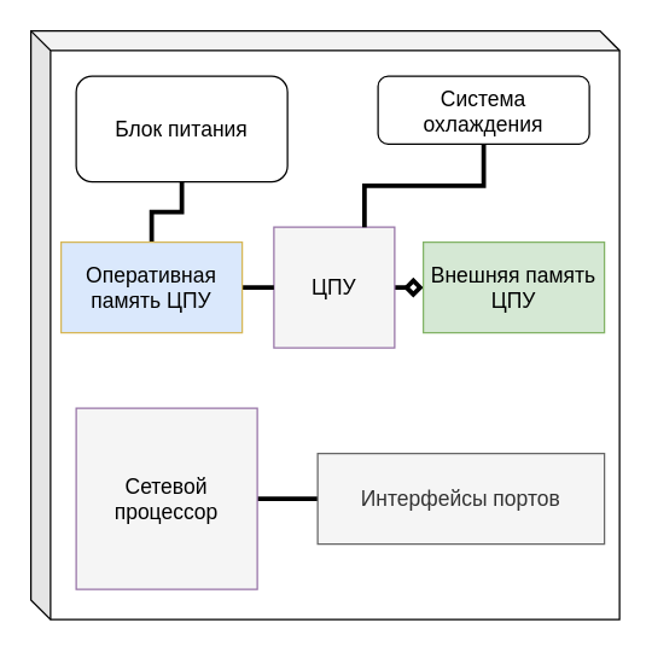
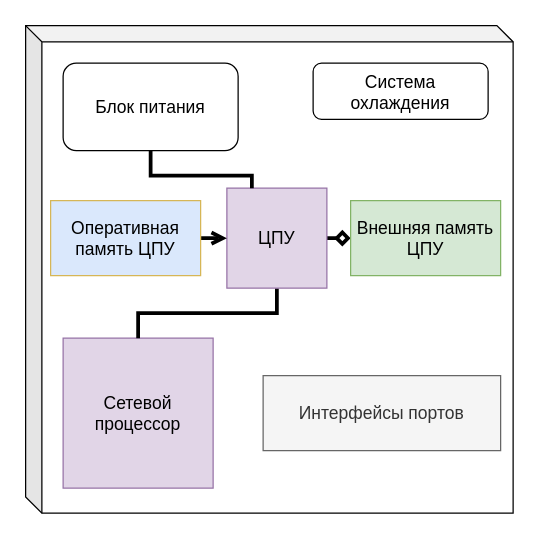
  <mxCell id="0" />
  <mxCell id="1" parent="0" />
  <mxCell id="2" value="" style="shape=cube;whiteSpace=wrap;html=1;boundedLbl=1;backgroundOutline=1;darkOpacity=0.05;darkOpacity2=0.1;fontSize=14;size=13;" vertex="1" parent="1"><mxGeometry x="20" y="20" width="390" height="390" as="geometry" /></mxCell>
- <mxCell id="3" style="edgeStyle=orthogonalEdgeStyle;rounded=0;orthogonalLoop=1;jettySize=auto;html=1;exitX=1;exitY=0.5;exitDx=0;exitDy=0;entryX=0;entryY=0.5;entryDx=0;entryDy=0;endArrow=none;endFill=0;strokeWidth=3;fontSize=14;" edge="1" parent="1" source="4" target="15"><mxGeometry relative="1" as="geometry" /></mxCell>
- <mxCell id="4" value="Сетевой процессор" style="whiteSpace=wrap;html=1;aspect=fixed;fontSize=14;fillColor=#f5f5f5;strokeColor=#9673a6;" vertex="1" parent="1"><mxGeometry x="50" y="270" width="120" height="120" as="geometry" /></mxCell>
+ <mxCell id="4" value="Сетевой процессор" style="whiteSpace=wrap;html=1;aspect=fixed;fontSize=14;fillColor=#e1d5e7;strokeColor=#9673a6;" vertex="1" parent="1"><mxGeometry x="50" y="270" width="120" height="120" as="geometry" /></mxCell>
  <mxCell id="5" style="edgeStyle=orthogonalEdgeStyle;rounded=0;orthogonalLoop=1;jettySize=auto;html=1;exitX=1;exitY=0.5;exitDx=0;exitDy=0;entryX=0;entryY=0.5;entryDx=0;entryDy=0;endArrow=diamond;endFill=0;strokeWidth=3;fontSize=14;" edge="1" parent="1" source="7" target="12"><mxGeometry relative="1" as="geometry" /></mxCell>
- <mxCell id="7" value="ЦПУ" style="whiteSpace=wrap;html=1;aspect=fixed;fontSize=14;fillColor=#f5f5f5;strokeColor=#9673a6;" vertex="1" parent="1"><mxGeometry x="181" y="150" width="80" height="80" as="geometry" /></mxCell>
- <mxCell id="8" style="edgeStyle=orthogonalEdgeStyle;rounded=0;orthogonalLoop=1;jettySize=auto;html=1;exitX=0.5;exitY=1;exitDx=0;exitDy=0;entryX=0.75;entryY=0;entryDx=0;entryDy=0;endArrow=none;endFill=0;strokeWidth=3;fontSize=14;" edge="1" parent="1" source="9" target="7"><mxGeometry relative="1" as="geometry" /></mxCell>
+ <mxCell id="6" style="edgeStyle=orthogonalEdgeStyle;rounded=0;orthogonalLoop=1;jettySize=auto;html=1;exitX=0.5;exitY=1;exitDx=0;exitDy=0;entryX=0.5;entryY=0;entryDx=0;entryDy=0;endArrow=none;endFill=0;strokeWidth=3;fontSize=14;" edge="1" parent="1" source="7" target="4"><mxGeometry relative="1" as="geometry" /></mxCell>
+ <mxCell id="7" value="ЦПУ" style="whiteSpace=wrap;html=1;aspect=fixed;fontSize=14;fillColor=#e1d5e7;strokeColor=#9673a6;" vertex="1" parent="1"><mxGeometry x="181" y="150" width="80" height="80" as="geometry" /></mxCell>
  <mxCell id="9" value="Система охлаждения" style="rounded=1;whiteSpace=wrap;html=1;fontSize=14;" vertex="1" parent="1"><mxGeometry x="250" y="50" width="140" height="45" as="geometry" /></mxCell>
- <mxCell id="10" style="edgeStyle=orthogonalEdgeStyle;rounded=0;orthogonalLoop=1;jettySize=auto;html=1;exitX=0.5;exitY=1;exitDx=0;exitDy=0;endArrow=none;endFill=0;strokeWidth=3;fontSize=14;" edge="1" parent="1" source="11" target="14"><mxGeometry relative="1" as="geometry" /></mxCell>
+ <mxCell id="10" style="edgeStyle=orthogonalEdgeStyle;rounded=0;orthogonalLoop=1;jettySize=auto;html=1;exitX=0.5;exitY=1;exitDx=0;exitDy=0;entryX=0.25;entryY=0;entryDx=0;entryDy=0;endArrow=none;endFill=0;strokeWidth=3;fontSize=14;" edge="1" parent="1" source="11" target="7"><mxGeometry relative="1" as="geometry" /></mxCell>
  <mxCell id="11" value="Блок питания" style="rounded=1;whiteSpace=wrap;html=1;fontSize=14;" vertex="1" parent="1"><mxGeometry x="50" y="50" width="140" height="70" as="geometry" /></mxCell>
  <mxCell id="12" value="Внешняя память ЦПУ" style="rounded=0;whiteSpace=wrap;html=1;fontSize=14;fillColor=#d5e8d4;strokeColor=#82b366;" vertex="1" parent="1"><mxGeometry x="280" y="160" width="120" height="60" as="geometry" /></mxCell>
- <mxCell id="13" style="edgeStyle=orthogonalEdgeStyle;rounded=0;orthogonalLoop=1;jettySize=auto;html=1;exitX=1;exitY=0.5;exitDx=0;exitDy=0;entryX=0;entryY=0.5;entryDx=0;entryDy=0;endArrow=none;endFill=0;strokeWidth=3;fontSize=14;" edge="1" parent="1" source="14" target="7"><mxGeometry relative="1" as="geometry" /></mxCell>
+ <mxCell id="13" style="edgeStyle=orthogonalEdgeStyle;rounded=0;orthogonalLoop=1;jettySize=auto;html=1;exitX=1;exitY=0.5;exitDx=0;exitDy=0;entryX=0;entryY=0.5;entryDx=0;entryDy=0;endArrow=open;endFill=0;strokeWidth=3;fontSize=14;" edge="1" parent="1" source="14" target="7"><mxGeometry relative="1" as="geometry" /></mxCell>
  <mxCell id="14" value="Оперативная память ЦПУ" style="rounded=0;whiteSpace=wrap;html=1;fontSize=14;fillColor=#dae8fc;strokeColor=#d6b656;" vertex="1" parent="1"><mxGeometry x="40" y="160" width="120" height="60" as="geometry" /></mxCell>
  <mxCell id="15" value="Интерфейсы портов" style="rounded=0;whiteSpace=wrap;html=1;fontSize=14;fillColor=#f5f5f5;strokeColor=#666666;fontColor=#333333;" vertex="1" parent="1"><mxGeometry x="210" y="300" width="190" height="60" as="geometry" /></mxCell>
